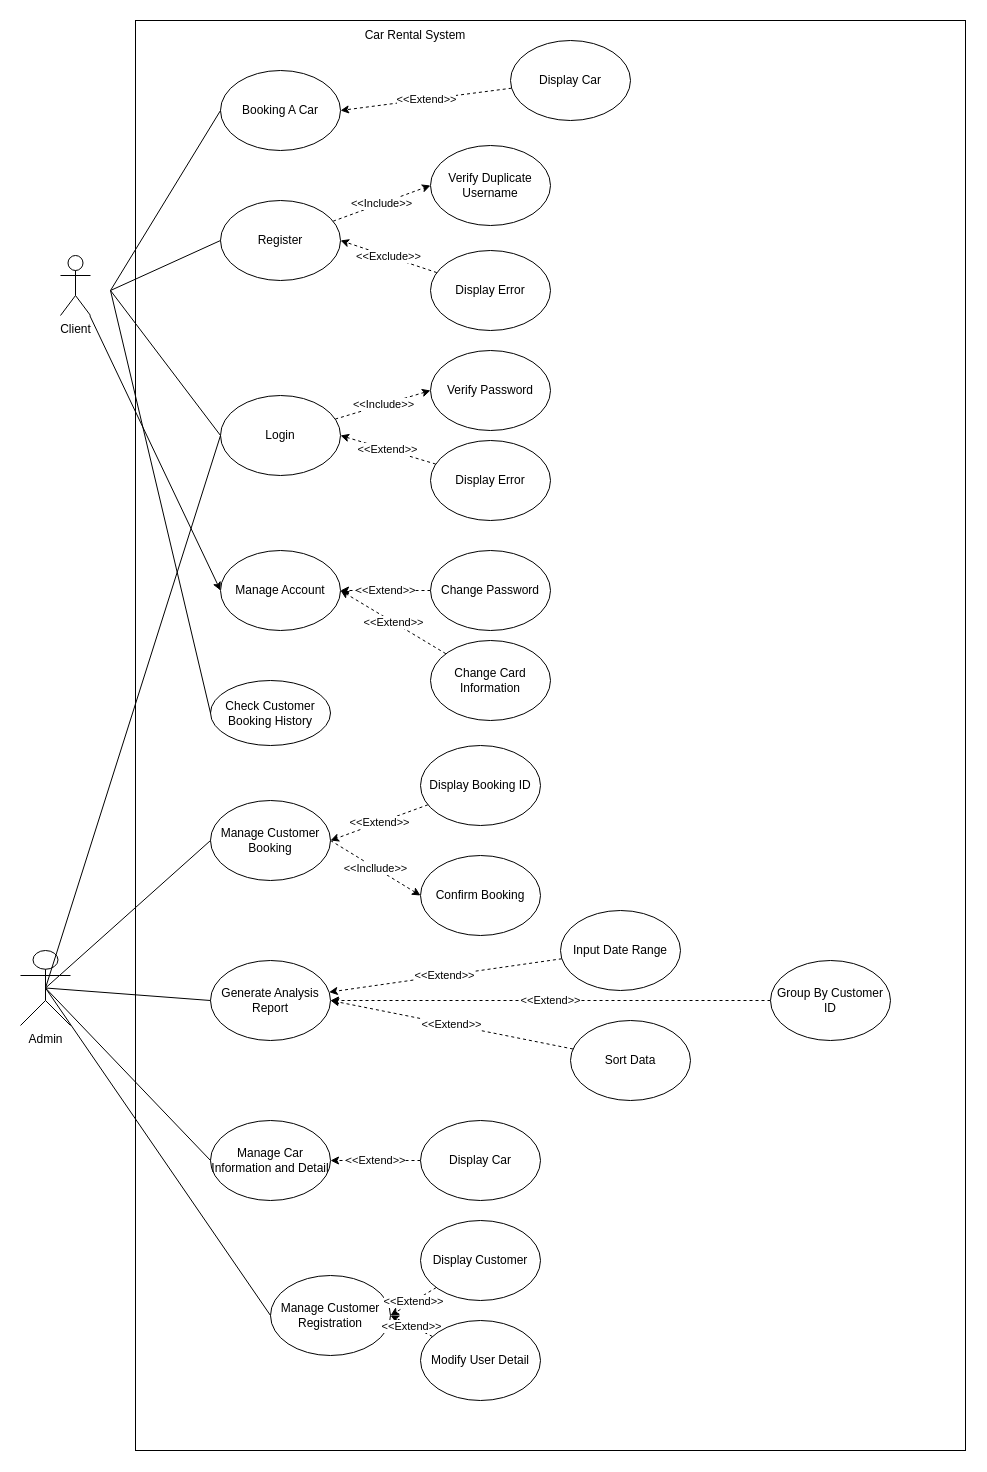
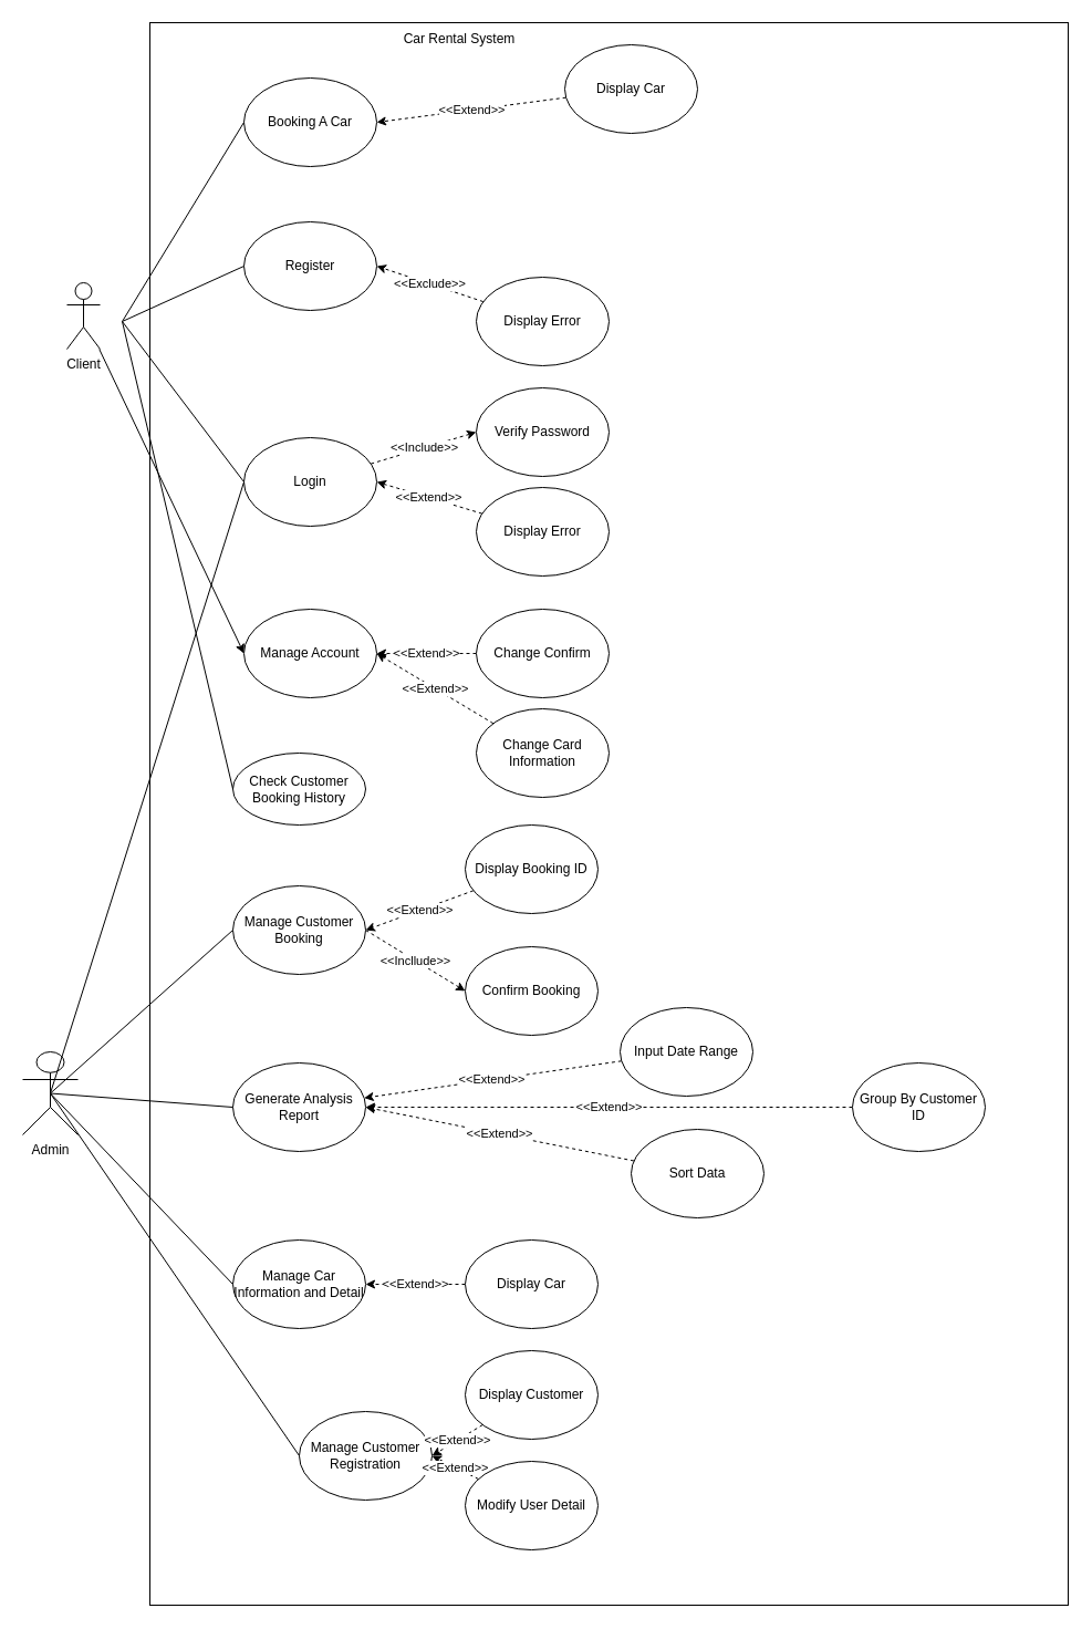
  <mxCell id="0" />
  <mxCell id="1" parent="0" />
  <mxCell id="2" value="" style="rounded=0;whiteSpace=wrap;html=1;" parent="1" vertex="1"><mxGeometry x="135" y="20" width="830" height="1430" as="geometry" /></mxCell>
  <mxCell id="3" value="Car Rental System" style="text;html=1;strokeColor=none;fillColor=none;align=center;verticalAlign=middle;whiteSpace=wrap;rounded=0;" parent="1" vertex="1"><mxGeometry x="350" y="20" width="130" height="30" as="geometry" /></mxCell>
- <mxCell id="4" value="&amp;lt;&amp;lt;Include&amp;gt;&amp;gt;" style="html=1;entryX=0;entryY=0.5;entryDx=0;entryDy=0;dashed=1;" parent="1" source="5" target="33" edge="1"><mxGeometry relative="1" as="geometry" /></mxCell>
  <mxCell id="5" value="Register" style="ellipse;whiteSpace=wrap;html=1;" parent="1" vertex="1"><mxGeometry x="220" y="200" width="120" height="80" as="geometry" /></mxCell>
  <mxCell id="6" value="&amp;lt;&amp;lt;Include&amp;gt;&amp;gt;" style="rounded=0;orthogonalLoop=1;jettySize=auto;html=1;entryX=0;entryY=0.5;entryDx=0;entryDy=0;dashed=1;startArrow=none;startFill=0;endArrow=classic;endFill=1;" parent="1" source="7" target="13" edge="1"><mxGeometry relative="1" as="geometry" /></mxCell>
  <mxCell id="7" value="Login" style="ellipse;whiteSpace=wrap;html=1;" parent="1" vertex="1"><mxGeometry x="220" y="395" width="120" height="80" as="geometry" /></mxCell>
  <mxCell id="8" value="Booking A Car" style="ellipse;whiteSpace=wrap;html=1;" parent="1" vertex="1"><mxGeometry x="220" y="70" width="120" height="80" as="geometry" /></mxCell>
  <mxCell id="9" value="Manage Car Information and Detail" style="ellipse;whiteSpace=wrap;html=1;" parent="1" vertex="1"><mxGeometry x="210" y="1120" width="120" height="80" as="geometry" /></mxCell>
  <mxCell id="10" value="" style="endArrow=none;html=1;rounded=0;entryX=0;entryY=0.5;entryDx=0;entryDy=0;" parent="1" target="5" edge="1"><mxGeometry width="50" height="50" relative="1" as="geometry"><mxPoint x="110" y="290" as="sourcePoint" /><mxPoint x="400" y="240" as="targetPoint" /></mxGeometry></mxCell>
  <mxCell id="11" value="" style="endArrow=none;html=1;rounded=0;entryX=0;entryY=0.5;entryDx=0;entryDy=0;" parent="1" target="7" edge="1"><mxGeometry width="50" height="50" relative="1" as="geometry"><mxPoint x="110" y="290" as="sourcePoint" /><mxPoint x="200" y="160" as="targetPoint" /></mxGeometry></mxCell>
  <mxCell id="12" value="" style="endArrow=none;html=1;rounded=0;entryX=0;entryY=0.5;entryDx=0;entryDy=0;" parent="1" target="8" edge="1"><mxGeometry width="50" height="50" relative="1" as="geometry"><mxPoint x="110" y="290" as="sourcePoint" /><mxPoint x="200" y="285" as="targetPoint" /></mxGeometry></mxCell>
  <mxCell id="13" value="Verify Password" style="ellipse;whiteSpace=wrap;html=1;" parent="1" vertex="1"><mxGeometry x="430" y="350" width="120" height="80" as="geometry" /></mxCell>
  <mxCell id="14" value="Admin" style="shape=umlActor;verticalLabelPosition=bottom;verticalAlign=top;html=1;outlineConnect=0;" parent="1" vertex="1"><mxGeometry x="20" y="950" width="50" height="75" as="geometry" /></mxCell>
  <mxCell id="15" style="edgeStyle=none;html=1;entryX=0;entryY=0.5;entryDx=0;entryDy=0;" parent="1" source="16" target="46" edge="1"><mxGeometry relative="1" as="geometry" /></mxCell>
  <mxCell id="16" value="Client" style="shape=umlActor;verticalLabelPosition=bottom;verticalAlign=top;html=1;outlineConnect=0;" parent="1" vertex="1"><mxGeometry x="60" y="255" width="30" height="60" as="geometry" /></mxCell>
  <mxCell id="17" value="Check Customer Booking History" style="ellipse;whiteSpace=wrap;html=1;" parent="1" vertex="1"><mxGeometry x="210" y="680" width="120" height="65" as="geometry" /></mxCell>
  <mxCell id="18" value="Generate Analysis Report" style="ellipse;whiteSpace=wrap;html=1;" parent="1" vertex="1"><mxGeometry x="210" y="960" width="120" height="80" as="geometry" /></mxCell>
  <mxCell id="19" value="" style="endArrow=none;html=1;rounded=0;entryX=0;entryY=0.5;entryDx=0;entryDy=0;exitX=0.5;exitY=0.5;exitDx=0;exitDy=0;exitPerimeter=0;" parent="1" source="14" target="18" edge="1"><mxGeometry width="50" height="50" relative="1" as="geometry"><mxPoint x="80" y="830" as="sourcePoint" /><mxPoint x="400" y="670" as="targetPoint" /></mxGeometry></mxCell>
  <mxCell id="20" value="" style="endArrow=none;html=1;rounded=0;exitX=0.5;exitY=0.5;exitDx=0;exitDy=0;exitPerimeter=0;entryX=0;entryY=0.5;entryDx=0;entryDy=0;" parent="1" source="14" target="9" edge="1"><mxGeometry width="50" height="50" relative="1" as="geometry"><mxPoint x="90" y="960" as="sourcePoint" /><mxPoint x="140" y="910" as="targetPoint" /></mxGeometry></mxCell>
  <mxCell id="21" value="&amp;lt;&amp;lt;Incllude&amp;gt;&amp;gt;" style="html=1;entryX=0;entryY=0.5;entryDx=0;entryDy=0;dashed=1;exitX=1;exitY=0.5;exitDx=0;exitDy=0;" parent="1" source="22" target="30" edge="1"><mxGeometry relative="1" as="geometry" /></mxCell>
  <mxCell id="22" value="Manage Customer Booking" style="ellipse;whiteSpace=wrap;html=1;" parent="1" vertex="1"><mxGeometry x="210" y="800" width="120" height="80" as="geometry" /></mxCell>
  <mxCell id="23" value="Manage Customer Registration" style="ellipse;whiteSpace=wrap;html=1;" parent="1" vertex="1"><mxGeometry x="270" y="1275" width="120" height="80" as="geometry" /></mxCell>
  <mxCell id="24" value="" style="endArrow=none;html=1;rounded=0;exitX=0.5;exitY=0.5;exitDx=0;exitDy=0;exitPerimeter=0;entryX=0;entryY=0.5;entryDx=0;entryDy=0;" parent="1" source="14" target="22" edge="1"><mxGeometry width="50" height="50" relative="1" as="geometry"><mxPoint x="90" y="740" as="sourcePoint" /><mxPoint x="140" y="690" as="targetPoint" /></mxGeometry></mxCell>
  <mxCell id="25" value="" style="endArrow=none;html=1;rounded=0;entryX=0.5;entryY=0.5;entryDx=0;entryDy=0;entryPerimeter=0;exitX=0;exitY=0.5;exitDx=0;exitDy=0;" parent="1" source="23" target="14" edge="1"><mxGeometry width="50" height="50" relative="1" as="geometry"><mxPoint x="40" y="1040" as="sourcePoint" /><mxPoint x="90" y="990" as="targetPoint" /></mxGeometry></mxCell>
  <mxCell id="26" value="&amp;lt;&amp;lt;Extend&amp;gt;&amp;gt;" style="rounded=0;orthogonalLoop=1;jettySize=auto;html=1;entryX=1;entryY=0.5;entryDx=0;entryDy=0;dashed=1;startArrow=none;startFill=0;endArrow=classic;endFill=1;" parent="1" source="27" target="7" edge="1"><mxGeometry relative="1" as="geometry" /></mxCell>
  <mxCell id="27" value="Display Error" style="ellipse;whiteSpace=wrap;html=1;" parent="1" vertex="1"><mxGeometry x="430" y="440" width="120" height="80" as="geometry" /></mxCell>
  <mxCell id="28" value="" style="endArrow=none;html=1;rounded=0;exitX=0;exitY=0.5;exitDx=0;exitDy=0;" parent="1" source="17" edge="1"><mxGeometry width="50" height="50" relative="1" as="geometry"><mxPoint x="40" y="500" as="sourcePoint" /><mxPoint x="110" y="290" as="targetPoint" /></mxGeometry></mxCell>
  <mxCell id="29" value="" style="endArrow=none;html=1;rounded=0;exitX=0.5;exitY=0.5;exitDx=0;exitDy=0;exitPerimeter=0;entryX=0;entryY=0.5;entryDx=0;entryDy=0;" parent="1" source="14" target="7" edge="1"><mxGeometry width="50" height="50" relative="1" as="geometry"><mxPoint x="20" y="800" as="sourcePoint" /><mxPoint x="70" y="750" as="targetPoint" /></mxGeometry></mxCell>
  <mxCell id="30" value="Confirm Booking" style="ellipse;whiteSpace=wrap;html=1;" parent="1" vertex="1"><mxGeometry x="420" y="855" width="120" height="80" as="geometry" /></mxCell>
  <mxCell id="31" value="&amp;lt;&amp;lt;Extend&amp;gt;&amp;gt;" style="html=1;entryX=1;entryY=0.5;entryDx=0;entryDy=0;dashed=1;" parent="1" source="32" target="22" edge="1"><mxGeometry relative="1" as="geometry" /></mxCell>
  <mxCell id="32" value="Display Booking ID" style="ellipse;whiteSpace=wrap;html=1;" parent="1" vertex="1"><mxGeometry x="420" y="745" width="120" height="80" as="geometry" /></mxCell>
- <mxCell id="33" value="Verify Duplicate Username" style="ellipse;whiteSpace=wrap;html=1;" parent="1" vertex="1"><mxGeometry x="430" y="145" width="120" height="80" as="geometry" /></mxCell>
  <mxCell id="34" value="&amp;lt;&amp;lt;Exclude&amp;gt;&amp;gt;" style="html=1;entryX=1;entryY=0.5;entryDx=0;entryDy=0;dashed=1;" parent="1" source="35" target="5" edge="1"><mxGeometry relative="1" as="geometry" /></mxCell>
  <mxCell id="35" value="Display Error" style="ellipse;whiteSpace=wrap;html=1;" parent="1" vertex="1"><mxGeometry x="430" y="250" width="120" height="80" as="geometry" /></mxCell>
  <mxCell id="36" value="&amp;lt;&amp;lt;Extend&amp;gt;&amp;gt;" style="html=1;entryX=1;entryY=0.5;entryDx=0;entryDy=0;dashed=1;" parent="1" source="37" target="23" edge="1"><mxGeometry relative="1" as="geometry" /></mxCell>
  <mxCell id="37" value="Display Customer" style="ellipse;whiteSpace=wrap;html=1;" parent="1" vertex="1"><mxGeometry x="420" y="1220" width="120" height="80" as="geometry" /></mxCell>
  <mxCell id="38" value="&amp;lt;&amp;lt;Extend&amp;gt;&amp;gt;" style="edgeStyle=orthogonalEdgeStyle;html=1;entryX=1;entryY=0.5;entryDx=0;entryDy=0;dashed=1;" parent="1" source="39" target="9" edge="1"><mxGeometry relative="1" as="geometry" /></mxCell>
  <mxCell id="39" value="Display Car" style="ellipse;whiteSpace=wrap;html=1;" parent="1" vertex="1"><mxGeometry x="420" y="1120" width="120" height="80" as="geometry" /></mxCell>
  <mxCell id="40" value="&amp;lt;&amp;lt;Extend&amp;gt;&amp;gt;" style="html=1;dashed=1;" parent="1" source="41" target="18" edge="1"><mxGeometry relative="1" as="geometry" /></mxCell>
  <mxCell id="41" value="Input Date Range" style="ellipse;whiteSpace=wrap;html=1;" parent="1" vertex="1"><mxGeometry x="560" y="910" width="120" height="80" as="geometry" /></mxCell>
  <mxCell id="42" value="&amp;lt;&amp;lt;Extend&amp;gt;&amp;gt;" style="edgeStyle=orthogonalEdgeStyle;html=1;entryX=1;entryY=0.5;entryDx=0;entryDy=0;dashed=1;" parent="1" source="43" target="18" edge="1"><mxGeometry relative="1" as="geometry" /></mxCell>
  <mxCell id="43" value="Group By Customer ID" style="ellipse;whiteSpace=wrap;html=1;" parent="1" vertex="1"><mxGeometry x="770" y="960" width="120" height="80" as="geometry" /></mxCell>
  <mxCell id="44" value="&amp;lt;&amp;lt;Extend&amp;gt;&amp;gt;" style="html=1;entryX=1;entryY=0.5;entryDx=0;entryDy=0;dashed=1;" parent="1" source="45" target="18" edge="1"><mxGeometry relative="1" as="geometry" /></mxCell>
  <mxCell id="45" value="Sort Data" style="ellipse;whiteSpace=wrap;html=1;" parent="1" vertex="1"><mxGeometry x="570" y="1020" width="120" height="80" as="geometry" /></mxCell>
  <mxCell id="46" value="Manage Account" style="ellipse;whiteSpace=wrap;html=1;" parent="1" vertex="1"><mxGeometry x="220" y="550" width="120" height="80" as="geometry" /></mxCell>
  <mxCell id="47" value="&amp;lt;&amp;lt;Extend&amp;gt;&amp;gt;" style="edgeStyle=none;html=1;entryX=1;entryY=0.5;entryDx=0;entryDy=0;dashed=1;" parent="1" source="48" target="46" edge="1"><mxGeometry relative="1" as="geometry" /></mxCell>
- <mxCell id="48" value="Change Password" style="ellipse;whiteSpace=wrap;html=1;" parent="1" vertex="1"><mxGeometry x="430" y="550" width="120" height="80" as="geometry" /></mxCell>
+ <mxCell id="48" value="Change Confirm" style="ellipse;whiteSpace=wrap;html=1;" parent="1" vertex="1"><mxGeometry x="430" y="550" width="120" height="80" as="geometry" /></mxCell>
  <mxCell id="49" value="&amp;lt;&amp;lt;Extend&amp;gt;&amp;gt;" style="edgeStyle=none;html=1;entryX=1;entryY=0.5;entryDx=0;entryDy=0;dashed=1;" parent="1" source="50" target="23" edge="1"><mxGeometry relative="1" as="geometry" /></mxCell>
  <mxCell id="50" value="Modify User Detail" style="ellipse;whiteSpace=wrap;html=1;" parent="1" vertex="1"><mxGeometry x="420" y="1320" width="120" height="80" as="geometry" /></mxCell>
  <mxCell id="51" value="&amp;lt;&amp;lt;Extend&amp;gt;&amp;gt;" style="edgeStyle=none;html=1;entryX=1;entryY=0.5;entryDx=0;entryDy=0;dashed=1;" parent="1" source="52" target="8" edge="1"><mxGeometry relative="1" as="geometry" /></mxCell>
  <mxCell id="52" value="Display Car" style="ellipse;whiteSpace=wrap;html=1;" parent="1" vertex="1"><mxGeometry x="510" y="40" width="120" height="80" as="geometry" /></mxCell>
  <mxCell id="53" value="&amp;lt;&amp;lt;Extend&amp;gt;&amp;gt;" style="edgeStyle=none;html=1;entryX=1;entryY=0.5;entryDx=0;entryDy=0;dashed=1;" parent="1" source="54" target="46" edge="1"><mxGeometry relative="1" as="geometry" /></mxCell>
  <mxCell id="54" value="Change Card Information" style="ellipse;whiteSpace=wrap;html=1;" parent="1" vertex="1"><mxGeometry x="430" y="640" width="120" height="80" as="geometry" /></mxCell>
